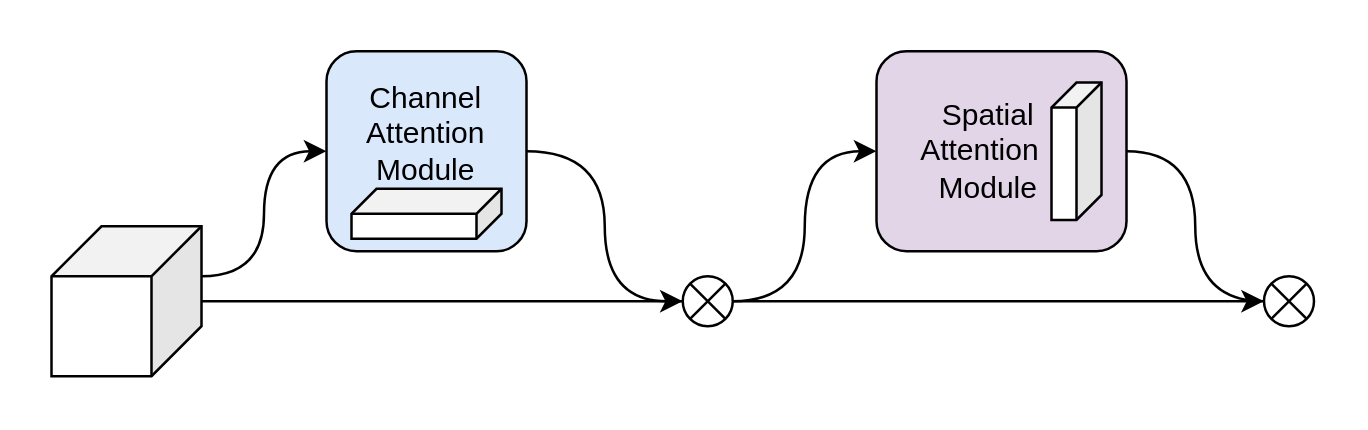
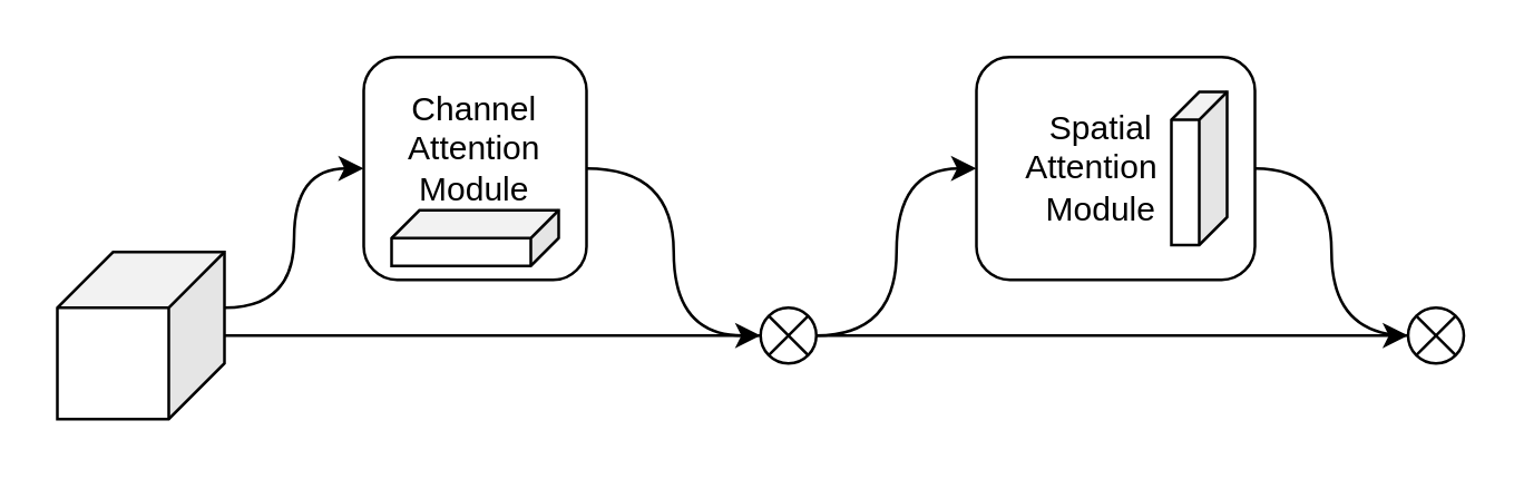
  <mxCell id="0" />
  <mxCell id="1" parent="0" />
  <mxCell id="2" style="edgeStyle=orthogonalEdgeStyle;rounded=0;orthogonalLoop=1;jettySize=auto;html=1;exitX=0;exitY=0;exitDx=0;exitDy=20;exitPerimeter=0;curved=1;" edge="1" parent="1" source="4" target="5"><mxGeometry relative="1" as="geometry" /></mxCell>
  <mxCell id="3" value="" style="edgeStyle=orthogonalEdgeStyle;shape=connector;rounded=0;orthogonalLoop=1;jettySize=auto;html=1;labelBackgroundColor=default;strokeColor=default;fontFamily=Helvetica;fontSize=11;fontColor=default;endArrow=none;entryX=0;entryY=0.5;entryDx=0;entryDy=0;" edge="1" parent="1" source="4" target="6"><mxGeometry relative="1" as="geometry" /></mxCell>
  <mxCell id="4" value="" style="shape=cube;whiteSpace=wrap;html=1;boundedLbl=1;backgroundOutline=1;darkOpacity=0.05;darkOpacity2=0.1;size=20;flipH=1;" vertex="1" parent="1"><mxGeometry x="20" y="90" width="60" height="60" as="geometry" /></mxCell>
- <mxCell id="5" value="Channel Attention Module&lt;br&gt;&lt;br&gt;" style="rounded=1;whiteSpace=wrap;html=1;fillColor=#dae8fc;" vertex="1" parent="1"><mxGeometry x="130" y="20" width="80" height="80" as="geometry" /></mxCell>
+ <mxCell id="5" value="Channel Attention Module&lt;br&gt;&lt;br&gt;" style="rounded=1;whiteSpace=wrap;html=1;" vertex="1" parent="1"><mxGeometry x="130" y="20" width="80" height="80" as="geometry" /></mxCell>
  <mxCell id="6" value="" style="ellipse;whiteSpace=wrap;html=1;aspect=fixed;" vertex="1" parent="1"><mxGeometry x="272.5" y="110" width="20" height="20" as="geometry" /></mxCell>
  <mxCell id="7" value="" style="endArrow=none;html=1;rounded=0;exitX=0;exitY=0;exitDx=0;exitDy=0;entryX=1;entryY=1;entryDx=0;entryDy=0;" edge="1" parent="1" source="6" target="6"><mxGeometry width="50" height="50" relative="1" as="geometry"><mxPoint x="324" y="175" as="sourcePoint" /><mxPoint x="374" y="125" as="targetPoint" /></mxGeometry></mxCell>
  <mxCell id="8" value="" style="endArrow=none;html=1;rounded=0;labelBackgroundColor=default;strokeColor=default;fontFamily=Helvetica;fontSize=11;fontColor=default;shape=connector;exitX=0;exitY=1;exitDx=0;exitDy=0;entryX=1;entryY=0;entryDx=0;entryDy=0;" edge="1" parent="1" source="6" target="6"><mxGeometry width="50" height="50" relative="1" as="geometry"><mxPoint x="170" y="245" as="sourcePoint" /><mxPoint x="220" y="195" as="targetPoint" /></mxGeometry></mxCell>
  <mxCell id="9" value="" style="endArrow=classic;html=1;rounded=0;labelBackgroundColor=default;strokeColor=default;fontFamily=Helvetica;fontSize=11;fontColor=default;shape=connector;exitX=1;exitY=0.5;exitDx=0;exitDy=0;entryX=0;entryY=0.5;entryDx=0;entryDy=0;edgeStyle=orthogonalEdgeStyle;curved=1;" edge="1" parent="1" source="5" target="6"><mxGeometry width="50" height="50" relative="1" as="geometry"><mxPoint x="140" y="250" as="sourcePoint" /><mxPoint x="190" y="200" as="targetPoint" /></mxGeometry></mxCell>
  <mxCell id="10" style="edgeStyle=orthogonalEdgeStyle;shape=connector;rounded=0;orthogonalLoop=1;jettySize=auto;html=1;exitX=1;exitY=0.5;exitDx=0;exitDy=0;entryX=0;entryY=0.5;entryDx=0;entryDy=0;labelBackgroundColor=default;strokeColor=default;fontFamily=Helvetica;fontSize=11;fontColor=default;endArrow=none;curved=1;" edge="1" parent="1" source="11" target="12"><mxGeometry relative="1" as="geometry" /></mxCell>
- <mxCell id="11" value="Spatial&amp;nbsp; &amp;nbsp; Attention&amp;nbsp; &amp;nbsp; &amp;nbsp; Module&amp;nbsp; &amp;nbsp;" style="rounded=1;whiteSpace=wrap;html=1;fillColor=#e1d5e7;" vertex="1" parent="1"><mxGeometry x="350" y="20" width="100" height="80" as="geometry" /></mxCell>
+ <mxCell id="11" value="Spatial&amp;nbsp; &amp;nbsp; Attention&amp;nbsp; &amp;nbsp; &amp;nbsp; Module&amp;nbsp; &amp;nbsp;" style="rounded=1;whiteSpace=wrap;html=1;" vertex="1" parent="1"><mxGeometry x="350" y="20" width="100" height="80" as="geometry" /></mxCell>
  <mxCell id="12" value="" style="ellipse;whiteSpace=wrap;html=1;aspect=fixed;" vertex="1" parent="1"><mxGeometry x="505" y="110" width="20" height="20" as="geometry" /></mxCell>
  <mxCell id="13" value="" style="endArrow=none;html=1;rounded=0;exitX=0;exitY=0;exitDx=0;exitDy=0;entryX=1;entryY=1;entryDx=0;entryDy=0;" edge="1" parent="1" source="12" target="12"><mxGeometry width="50" height="50" relative="1" as="geometry"><mxPoint x="554" y="175" as="sourcePoint" /><mxPoint x="604" y="125" as="targetPoint" /></mxGeometry></mxCell>
  <mxCell id="14" value="" style="endArrow=none;html=1;rounded=0;labelBackgroundColor=default;strokeColor=default;fontFamily=Helvetica;fontSize=11;fontColor=default;shape=connector;exitX=0;exitY=1;exitDx=0;exitDy=0;entryX=1;entryY=0;entryDx=0;entryDy=0;" edge="1" parent="1" source="12" target="12"><mxGeometry width="50" height="50" relative="1" as="geometry"><mxPoint x="400" y="245" as="sourcePoint" /><mxPoint x="450" y="195" as="targetPoint" /></mxGeometry></mxCell>
  <mxCell id="15" value="" style="curved=1;endArrow=classic;html=1;rounded=0;labelBackgroundColor=default;strokeColor=default;fontFamily=Helvetica;fontSize=11;fontColor=default;shape=connector;exitX=1;exitY=0.5;exitDx=0;exitDy=0;entryX=0;entryY=0.5;entryDx=0;entryDy=0;edgeStyle=orthogonalEdgeStyle;" edge="1" parent="1" source="6" target="11"><mxGeometry width="50" height="50" relative="1" as="geometry"><mxPoint x="330" y="140" as="sourcePoint" /><mxPoint x="350" y="180" as="targetPoint" /></mxGeometry></mxCell>
  <mxCell id="16" value="" style="shape=cube;whiteSpace=wrap;html=1;boundedLbl=1;backgroundOutline=1;darkOpacity=0.05;darkOpacity2=0.1;fontFamily=Helvetica;fontSize=11;fontColor=default;flipH=1;size=10;" vertex="1" parent="1"><mxGeometry x="140" y="75" width="60" height="20" as="geometry" /></mxCell>
  <mxCell id="17" value="" style="shape=cube;whiteSpace=wrap;html=1;boundedLbl=1;backgroundOutline=1;darkOpacity=0.05;darkOpacity2=0.1;fontFamily=Helvetica;fontSize=11;fontColor=default;flipH=1;size=10;" vertex="1" parent="1"><mxGeometry x="420" y="32.5" width="20" height="55" as="geometry" /></mxCell>
  <mxCell id="18" value="" style="endArrow=classic;html=1;rounded=0;labelBackgroundColor=default;strokeColor=default;fontFamily=Helvetica;fontSize=11;fontColor=default;shape=connector;exitX=1;exitY=0.5;exitDx=0;exitDy=0;entryX=0;entryY=0.5;entryDx=0;entryDy=0;" edge="1" parent="1" source="6" target="12"><mxGeometry width="50" height="50" relative="1" as="geometry"><mxPoint x="400" y="180" as="sourcePoint" /><mxPoint x="450" y="130" as="targetPoint" /></mxGeometry></mxCell>
